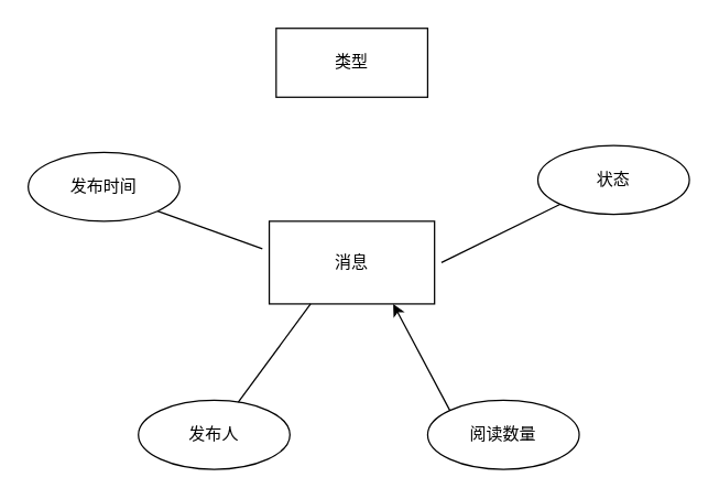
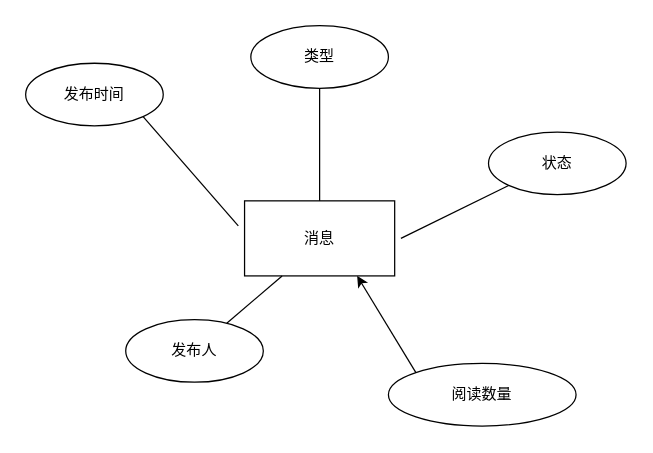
  <mxCell id="0" />
  <mxCell id="1" parent="0" />
  <mxCell id="2" value="消息" style="rounded=0;whiteSpace=wrap;html=1;" vertex="1" parent="1"><mxGeometry x="195" y="160" width="120" height="60" as="geometry" /></mxCell>
- <mxCell id="3" value="类型" style="whiteSpace=wrap;html=1;rounded=0;" vertex="1" parent="1"><mxGeometry x="200" y="20" width="110" height="50" as="geometry" /></mxCell>
- <mxCell id="4" value="发布时间" style="ellipse;whiteSpace=wrap;html=1;" vertex="1" parent="1"><mxGeometry x="20" y="110" width="110" height="50" as="geometry" /></mxCell>
- <mxCell id="5" value="发布人" style="ellipse;whiteSpace=wrap;html=1;" vertex="1" parent="1"><mxGeometry x="100" y="290" width="110" height="50" as="geometry" /></mxCell>
- <mxCell id="6" value="阅读数量" style="ellipse;whiteSpace=wrap;html=1;" vertex="1" parent="1"><mxGeometry x="310" y="290" width="110" height="50" as="geometry" /></mxCell>
+ <mxCell id="3" value="类型" style="ellipse;whiteSpace=wrap;html=1;" vertex="1" parent="1"><mxGeometry x="200" y="20" width="110" height="50" as="geometry" /></mxCell>
+ <mxCell id="4" value="发布时间" style="ellipse;whiteSpace=wrap;html=1;" vertex="1" parent="1"><mxGeometry x="20" y="50" width="110" height="50" as="geometry" /></mxCell>
+ <mxCell id="5" value="发布人" style="ellipse;whiteSpace=wrap;html=1;" vertex="1" parent="1"><mxGeometry x="100" y="255" width="110" height="50" as="geometry" /></mxCell>
+ <mxCell id="6" value="阅读数量" style="ellipse;whiteSpace=wrap;html=1;" vertex="1" parent="1"><mxGeometry x="310" y="290" width="150" height="50" as="geometry" /></mxCell>
  <mxCell id="7" value="状态" style="ellipse;whiteSpace=wrap;html=1;" vertex="1" parent="1"><mxGeometry x="390" y="105" width="110" height="50" as="geometry" /></mxCell>
+ <mxCell id="8" value="" style="endArrow=none;html=1;entryX=0.5;entryY=1;entryDx=0;entryDy=0;exitX=0.5;exitY=0;exitDx=0;exitDy=0;" edge="1" parent="1" source="2" target="3"><mxGeometry width="50" height="50" relative="1" as="geometry"><mxPoint x="20" y="410" as="sourcePoint" /><mxPoint x="70" y="360" as="targetPoint" /></mxGeometry></mxCell>
  <mxCell id="9" value="" style="endArrow=none;html=1;entryX=1;entryY=1;entryDx=0;entryDy=0;" edge="1" parent="1" target="4"><mxGeometry width="50" height="50" relative="1" as="geometry"><mxPoint x="190" y="180" as="sourcePoint" /><mxPoint x="70" y="360" as="targetPoint" /></mxGeometry></mxCell>
  <mxCell id="10" value="" style="endArrow=none;html=1;entryX=0.25;entryY=1;entryDx=0;entryDy=0;" edge="1" parent="1" source="5" target="2"><mxGeometry width="50" height="50" relative="1" as="geometry"><mxPoint x="30" y="420" as="sourcePoint" /><mxPoint x="80" y="370" as="targetPoint" /></mxGeometry></mxCell>
  <mxCell id="11" value="" style="endArrow=classic;html=1;entryX=0.75;entryY=1;entryDx=0;entryDy=0;exitX=0;exitY=0;exitDx=0;exitDy=0;" edge="1" parent="1" source="6" target="2"><mxGeometry width="50" height="50" relative="1" as="geometry"><mxPoint x="40" y="430" as="sourcePoint" /><mxPoint x="90" y="380" as="targetPoint" /></mxGeometry></mxCell>
  <mxCell id="12" value="" style="endArrow=none;html=1;entryX=0;entryY=1;entryDx=0;entryDy=0;" edge="1" parent="1" target="7"><mxGeometry width="50" height="50" relative="1" as="geometry"><mxPoint x="320" y="190" as="sourcePoint" /><mxPoint x="100" y="390" as="targetPoint" /></mxGeometry></mxCell>
